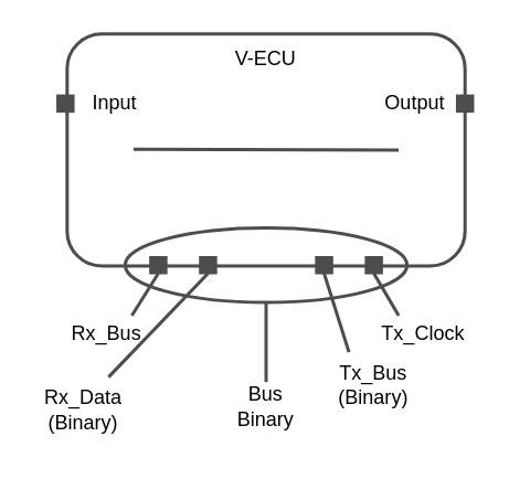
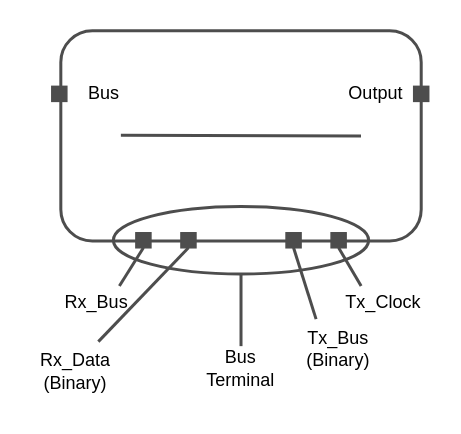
  <mxCell id="0" />
  <mxCell id="1" parent="0" />
  <mxCell id="2" value="" style="rounded=1;whiteSpace=wrap;html=1;strokeColor=#4D4D4D;strokeWidth=2;" parent="1" vertex="1"><mxGeometry x="40" y="20" width="240" height="140" as="geometry" /></mxCell>
  <mxCell id="3" value="" style="ellipse;whiteSpace=wrap;html=1;fillColor=none;strokeColor=#4D4D4D;strokeWidth=2;" vertex="1" parent="1"><mxGeometry x="75" y="137" width="170" height="45" as="geometry" /></mxCell>
  <mxCell id="4" value="" style="endArrow=none;html=1;rounded=0;entryX=0.833;entryY=0.5;entryDx=0;entryDy=0;entryPerimeter=0;strokeWidth=2;strokeColor=#4D4D4D;" edge="1" parent="1" target="2"><mxGeometry width="50" height="50" relative="1" as="geometry"><mxPoint x="80" y="89.5" as="sourcePoint" /><mxPoint x="130" y="89.5" as="targetPoint" /></mxGeometry></mxCell>
  <mxCell id="5" value="" style="rounded=0;whiteSpace=wrap;html=1;fillColor=#4D4D4D;strokeColor=#4D4D4D;" vertex="1" parent="1"><mxGeometry x="34" y="57" width="10" height="10" as="geometry" /></mxCell>
  <mxCell id="6" value="" style="rounded=0;whiteSpace=wrap;html=1;fillColor=#4D4D4D;strokeColor=#4D4D4D;" vertex="1" parent="1"><mxGeometry x="275" y="57" width="10" height="10" as="geometry" /></mxCell>
  <mxCell id="7" value="" style="rounded=0;whiteSpace=wrap;html=1;fillColor=#4D4D4D;strokeColor=#4D4D4D;" vertex="1" parent="1"><mxGeometry x="190" y="154.5" width="10" height="10" as="geometry" /></mxCell>
  <mxCell id="8" value="" style="rounded=0;whiteSpace=wrap;html=1;fillColor=#4D4D4D;strokeColor=#4D4D4D;" vertex="1" parent="1"><mxGeometry x="220" y="154.5" width="10" height="10" as="geometry" /></mxCell>
  <mxCell id="9" value="" style="rounded=0;whiteSpace=wrap;html=1;fillColor=#4D4D4D;strokeColor=#4D4D4D;" vertex="1" parent="1"><mxGeometry x="120" y="154.5" width="10" height="10" as="geometry" /></mxCell>
  <mxCell id="10" value="" style="rounded=0;whiteSpace=wrap;html=1;fillColor=#4D4D4D;strokeColor=#4D4D4D;" vertex="1" parent="1"><mxGeometry x="90" y="154.5" width="10" height="10" as="geometry" /></mxCell>
  <mxCell id="11" value="" style="endArrow=none;html=1;rounded=0;strokeColor=#4D4D4D;strokeWidth=2;entryX=0.5;entryY=1;entryDx=0;entryDy=0;exitX=0.75;exitY=0;exitDx=0;exitDy=0;" edge="1" parent="1" source="15" target="10"><mxGeometry width="50" height="50" relative="1" as="geometry"><mxPoint x="40" y="210" as="sourcePoint" /><mxPoint x="290" y="270" as="targetPoint" /></mxGeometry></mxCell>
- <mxCell id="12" value="V-ECU" style="text;html=1;strokeColor=none;fillColor=none;align=center;verticalAlign=middle;whiteSpace=wrap;rounded=0;strokeWidth=2;" vertex="1" parent="1"><mxGeometry x="130" y="20" width="60" height="30" as="geometry" /></mxCell>
- <mxCell id="13" value="Input" style="text;html=1;strokeColor=none;fillColor=none;align=center;verticalAlign=middle;whiteSpace=wrap;rounded=0;strokeWidth=2;" vertex="1" parent="1"><mxGeometry x="39" y="47" width="60" height="30" as="geometry" /></mxCell>
+ <mxCell id="13" value="Bus" style="text;html=1;strokeColor=none;fillColor=none;align=center;verticalAlign=middle;whiteSpace=wrap;rounded=0;strokeWidth=2;" vertex="1" parent="1"><mxGeometry x="39" y="47" width="60" height="30" as="geometry" /></mxCell>
  <mxCell id="14" value="Output" style="text;html=1;strokeColor=none;fillColor=none;align=center;verticalAlign=middle;whiteSpace=wrap;rounded=0;strokeWidth=2;" vertex="1" parent="1"><mxGeometry x="220" y="47" width="60" height="30" as="geometry" /></mxCell>
  <mxCell id="15" value="Rx_Bus" style="text;html=1;strokeColor=none;fillColor=none;align=center;verticalAlign=middle;whiteSpace=wrap;rounded=0;strokeWidth=2;" vertex="1" parent="1"><mxGeometry x="34" y="190" width="60" height="22" as="geometry" /></mxCell>
  <mxCell id="16" value="&lt;div&gt;Rx_Data&lt;/div&gt;&lt;div&gt;(Binary)&lt;br&gt;&lt;/div&gt;" style="text;html=1;strokeColor=none;fillColor=none;align=center;verticalAlign=middle;whiteSpace=wrap;rounded=0;strokeWidth=2;" vertex="1" parent="1"><mxGeometry x="20" y="227" width="60" height="40" as="geometry" /></mxCell>
  <mxCell id="17" value="Tx_Bus&lt;div&gt;(Binary)&lt;br&gt;&lt;/div&gt;" style="text;html=1;strokeColor=none;fillColor=none;align=center;verticalAlign=middle;whiteSpace=wrap;rounded=0;strokeWidth=2;" vertex="1" parent="1"><mxGeometry x="195" y="212" width="60" height="40" as="geometry" /></mxCell>
  <mxCell id="18" value="Tx_Clock" style="text;html=1;strokeColor=none;fillColor=none;align=center;verticalAlign=middle;whiteSpace=wrap;rounded=0;strokeWidth=2;" vertex="1" parent="1"><mxGeometry x="225" y="190" width="60" height="22" as="geometry" /></mxCell>
  <mxCell id="19" value="" style="endArrow=none;html=1;rounded=0;strokeColor=#4D4D4D;strokeWidth=2;entryX=0.5;entryY=1;entryDx=0;entryDy=0;exitX=0.75;exitY=0;exitDx=0;exitDy=0;" edge="1" parent="1" source="16" target="9"><mxGeometry width="50" height="50" relative="1" as="geometry"><mxPoint x="110" y="210" as="sourcePoint" /><mxPoint x="105" y="174.5" as="targetPoint" /></mxGeometry></mxCell>
  <mxCell id="20" value="" style="endArrow=none;html=1;rounded=0;strokeColor=#4D4D4D;strokeWidth=2;entryX=0.5;entryY=1;entryDx=0;entryDy=0;exitX=0.25;exitY=0;exitDx=0;exitDy=0;" edge="1" parent="1" source="17" target="7"><mxGeometry width="50" height="50" relative="1" as="geometry"><mxPoint x="130" y="260" as="sourcePoint" /><mxPoint x="161" y="198.49" as="targetPoint" /></mxGeometry></mxCell>
  <mxCell id="21" value="" style="endArrow=none;html=1;rounded=0;strokeColor=#4D4D4D;strokeWidth=2;entryX=0.5;entryY=1;entryDx=0;entryDy=0;exitX=0.25;exitY=0;exitDx=0;exitDy=0;" edge="1" parent="1" source="18" target="8"><mxGeometry width="50" height="50" relative="1" as="geometry"><mxPoint x="89" y="192" as="sourcePoint" /><mxPoint x="105" y="174.5" as="targetPoint" /></mxGeometry></mxCell>
- <mxCell id="22" value="Bus Binary" style="text;html=1;strokeColor=none;fillColor=none;align=center;verticalAlign=middle;whiteSpace=wrap;rounded=0;strokeWidth=2;" vertex="1" parent="1"><mxGeometry x="130" y="230" width="60" height="30" as="geometry" /></mxCell>
+ <mxCell id="22" value="Bus Terminal" style="text;html=1;strokeColor=none;fillColor=none;align=center;verticalAlign=middle;whiteSpace=wrap;rounded=0;strokeWidth=2;" vertex="1" parent="1"><mxGeometry x="130" y="230" width="60" height="30" as="geometry" /></mxCell>
  <mxCell id="23" value="" style="endArrow=none;html=1;rounded=0;strokeColor=#4D4D4D;strokeWidth=2;entryX=0.5;entryY=1;entryDx=0;entryDy=0;exitX=0.5;exitY=0;exitDx=0;exitDy=0;" edge="1" parent="1" source="22" target="3"><mxGeometry width="50" height="50" relative="1" as="geometry"><mxPoint x="140" y="230" as="sourcePoint" /><mxPoint x="161" y="187.82" as="targetPoint" /></mxGeometry></mxCell>
